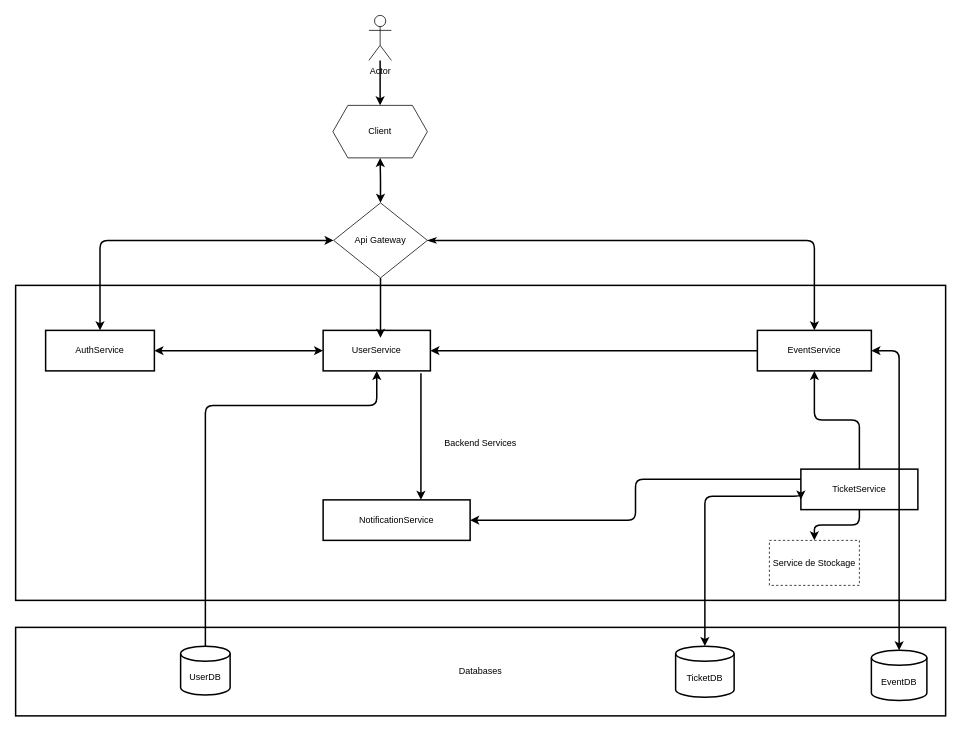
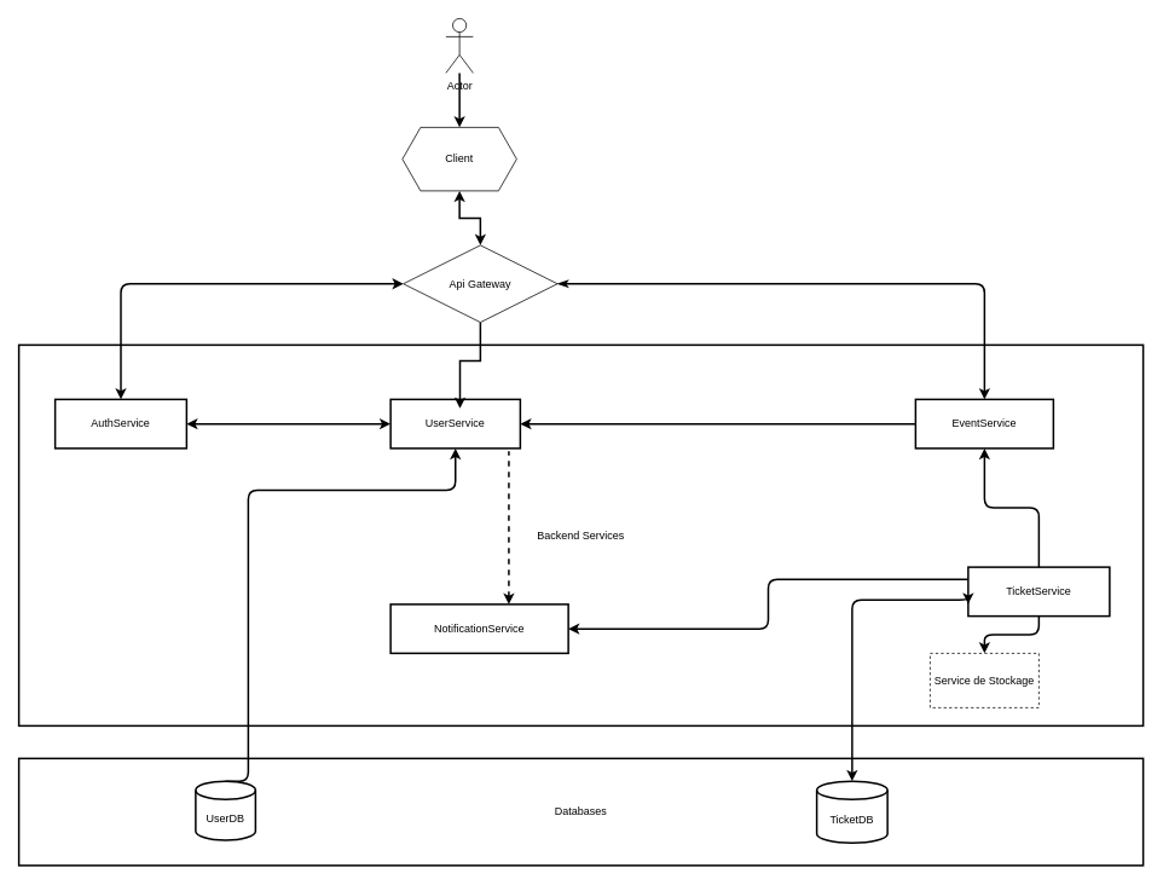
  <mxCell id="0" />
  <mxCell id="1" parent="0" />
  <mxCell id="2" value="Databases" style="whiteSpace=wrap;strokeWidth=2;labelBackgroundColor=none;" parent="1" vertex="1"><mxGeometry x="20" y="836" width="1240" height="118" as="geometry" /></mxCell>
  <mxCell id="3" value="Backend Services" style="whiteSpace=wrap;strokeWidth=2;labelBackgroundColor=none;" parent="1" vertex="1"><mxGeometry x="20" y="380" width="1240" height="420" as="geometry" /></mxCell>
  <mxCell id="4" style="edgeStyle=orthogonalEdgeStyle;rounded=0;orthogonalLoop=1;jettySize=auto;html=1;strokeWidth=2;startArrow=classic;startFill=1;labelBackgroundColor=none;fontColor=default;" edge="1" parent="1" source="5" target="6"><mxGeometry relative="1" as="geometry" /></mxCell>
  <mxCell id="5" value="AuthService" style="whiteSpace=wrap;strokeWidth=2;labelBackgroundColor=none;" parent="1" vertex="1"><mxGeometry x="60" y="440" width="145" height="54" as="geometry" /></mxCell>
  <mxCell id="6" value="UserService" style="whiteSpace=wrap;strokeWidth=2;labelBackgroundColor=none;" parent="1" vertex="1"><mxGeometry x="430" y="440" width="143" height="54" as="geometry" /></mxCell>
  <mxCell id="7" style="edgeStyle=orthogonalEdgeStyle;rounded=0;orthogonalLoop=1;jettySize=auto;html=1;entryX=1;entryY=0.5;entryDx=0;entryDy=0;strokeWidth=2;labelBackgroundColor=none;fontColor=default;" edge="1" parent="1" source="8" target="6"><mxGeometry relative="1" as="geometry" /></mxCell>
  <mxCell id="8" value="EventService" style="whiteSpace=wrap;strokeWidth=2;labelBackgroundColor=none;" parent="1" vertex="1"><mxGeometry x="1009" y="440" width="152" height="54" as="geometry" /></mxCell>
  <mxCell id="9" style="edgeStyle=orthogonalEdgeStyle;rounded=1;orthogonalLoop=1;jettySize=auto;html=1;strokeWidth=2;curved=0;labelBackgroundColor=none;fontColor=default;" edge="1" parent="1" source="12" target="8"><mxGeometry relative="1" as="geometry" /></mxCell>
  <mxCell id="10" style="edgeStyle=orthogonalEdgeStyle;rounded=1;orthogonalLoop=1;jettySize=auto;html=1;entryX=1;entryY=0.5;entryDx=0;entryDy=0;strokeWidth=2;curved=0;exitX=0;exitY=0.25;exitDx=0;exitDy=0;labelBackgroundColor=none;fontColor=default;" edge="1" parent="1" source="12" target="13"><mxGeometry relative="1" as="geometry" /></mxCell>
  <mxCell id="11" style="edgeStyle=orthogonalEdgeStyle;rounded=1;orthogonalLoop=1;jettySize=auto;html=1;entryX=0.5;entryY=0;entryDx=0;entryDy=0;strokeWidth=2;curved=0;labelBackgroundColor=none;fontColor=default;" edge="1" parent="1" source="12" target="27"><mxGeometry relative="1" as="geometry" /></mxCell>
  <mxCell id="12" value="TicketService" style="whiteSpace=wrap;strokeWidth=2;labelBackgroundColor=none;" parent="1" vertex="1"><mxGeometry x="1067" y="625" width="156" height="54" as="geometry" /></mxCell>
  <mxCell id="13" value="NotificationService" style="whiteSpace=wrap;strokeWidth=2;labelBackgroundColor=none;" parent="1" vertex="1"><mxGeometry x="430" y="666" width="196" height="54" as="geometry" /></mxCell>
- <mxCell id="14" value="UserDB" style="shape=cylinder3;boundedLbl=1;backgroundOutline=1;size=10;strokeWidth=2;whiteSpace=wrap;labelBackgroundColor=none;" parent="1" vertex="1"><mxGeometry x="240" y="861" width="66" height="65" as="geometry" /></mxCell>
+ <mxCell id="14" value="UserDB" style="shape=cylinder3;boundedLbl=1;backgroundOutline=1;size=10;strokeWidth=2;whiteSpace=wrap;labelBackgroundColor=none;" parent="1" vertex="1"><mxGeometry x="215" y="861" width="66" height="65" as="geometry" /></mxCell>
  <mxCell id="15" value="TicketDB" style="shape=cylinder3;boundedLbl=1;backgroundOutline=1;size=10;strokeWidth=2;whiteSpace=wrap;labelBackgroundColor=none;" parent="1" vertex="1"><mxGeometry x="900" y="861" width="78" height="68" as="geometry" /></mxCell>
- <mxCell id="16" value="EventDB" style="shape=cylinder3;boundedLbl=1;backgroundOutline=1;size=10;strokeWidth=2;whiteSpace=wrap;labelBackgroundColor=none;" parent="1" vertex="1"><mxGeometry x="1161" y="866.5" width="74" height="67" as="geometry" /></mxCell>
  <mxCell id="17" style="edgeStyle=orthogonalEdgeStyle;rounded=1;orthogonalLoop=1;jettySize=auto;html=1;curved=0;strokeWidth=2;startArrow=classic;startFill=1;labelBackgroundColor=none;fontColor=default;" edge="1" parent="1" source="20" target="5"><mxGeometry relative="1" as="geometry" /></mxCell>
  <mxCell id="18" style="edgeStyle=orthogonalEdgeStyle;rounded=1;orthogonalLoop=1;jettySize=auto;html=1;entryX=0.5;entryY=0;entryDx=0;entryDy=0;curved=0;strokeWidth=2;startArrow=classicThin;startFill=1;labelBackgroundColor=none;fontColor=default;" edge="1" parent="1" source="20" target="8"><mxGeometry relative="1" as="geometry" /></mxCell>
  <mxCell id="19" style="edgeStyle=orthogonalEdgeStyle;rounded=0;orthogonalLoop=1;jettySize=auto;html=1;entryX=0.5;entryY=1;entryDx=0;entryDy=0;strokeWidth=2;startArrow=classic;startFill=1;labelBackgroundColor=none;fontColor=default;" edge="1" parent="1" source="20" target="21"><mxGeometry relative="1" as="geometry" /></mxCell>
- <mxCell id="20" value="Api Gateway" style="rhombus;whiteSpace=wrap;html=1;labelBackgroundColor=none;" vertex="1" parent="1"><mxGeometry x="444" y="270" width="125" height="100" as="geometry" /></mxCell>
+ <mxCell id="20" value="Api Gateway" style="rhombus;whiteSpace=wrap;html=1;labelBackgroundColor=none;" vertex="1" parent="1"><mxGeometry x="444" y="270" width="170" height="85" as="geometry" /></mxCell>
  <mxCell id="21" value="Client" style="shape=hexagon;perimeter=hexagonPerimeter2;whiteSpace=wrap;html=1;fixedSize=1;labelBackgroundColor=none;" vertex="1" parent="1"><mxGeometry x="443" y="140" width="126" height="70" as="geometry" /></mxCell>
  <mxCell id="22" value="" style="edgeStyle=orthogonalEdgeStyle;rounded=0;orthogonalLoop=1;jettySize=auto;html=1;strokeWidth=2;labelBackgroundColor=none;fontColor=default;" edge="1" parent="1" source="23" target="21"><mxGeometry relative="1" as="geometry" /></mxCell>
  <mxCell id="23" value="Actor" style="shape=umlActor;verticalLabelPosition=bottom;verticalAlign=top;html=1;outlineConnect=0;labelBackgroundColor=none;" vertex="1" parent="1"><mxGeometry x="491" y="20" width="30" height="60" as="geometry" /></mxCell>
  <mxCell id="24" style="edgeStyle=orthogonalEdgeStyle;rounded=0;orthogonalLoop=1;jettySize=auto;html=1;entryX=0.535;entryY=0.185;entryDx=0;entryDy=0;entryPerimeter=0;strokeWidth=2;labelBackgroundColor=none;fontColor=default;" edge="1" parent="1" source="20" target="6"><mxGeometry relative="1" as="geometry" /></mxCell>
  <mxCell id="25" style="edgeStyle=orthogonalEdgeStyle;rounded=1;orthogonalLoop=1;jettySize=auto;html=1;strokeWidth=2;startArrow=classic;startFill=1;curved=0;entryX=0.5;entryY=0;entryDx=0;entryDy=0;entryPerimeter=0;labelBackgroundColor=none;fontColor=default;endArrow=none;" edge="1" parent="1" source="6" target="14"><mxGeometry relative="1" as="geometry"><mxPoint x="410" y="867" as="targetPoint" /><Array as="points"><mxPoint x="502" y="540" /><mxPoint x="273" y="540" /></Array></mxGeometry></mxCell>
  <mxCell id="26" style="edgeStyle=orthogonalEdgeStyle;rounded=1;orthogonalLoop=1;jettySize=auto;html=1;entryX=0.5;entryY=0;entryDx=0;entryDy=0;entryPerimeter=0;startArrow=classic;startFill=1;strokeWidth=2;curved=0;exitX=0;exitY=0.75;exitDx=0;exitDy=0;labelBackgroundColor=none;fontColor=default;" edge="1" parent="1" source="12" target="15"><mxGeometry relative="1" as="geometry"><mxPoint x="1000" y="660" as="sourcePoint" /><Array as="points"><mxPoint x="939" y="661" /></Array></mxGeometry></mxCell>
  <mxCell id="27" value="Service de Stockage" style="rounded=0;whiteSpace=wrap;html=1;labelBackgroundColor=none;dashed=1;" vertex="1" parent="1"><mxGeometry x="1025" y="720" width="120" height="60" as="geometry" /></mxCell>
- <mxCell id="28" style="edgeStyle=orthogonalEdgeStyle;rounded=1;orthogonalLoop=1;jettySize=auto;html=1;entryX=0.912;entryY=1.061;entryDx=0;entryDy=0;entryPerimeter=0;endArrow=none;startFill=1;startArrow=classic;strokeWidth=2;curved=0;labelBackgroundColor=none;fontColor=default;" edge="1" parent="1" source="13" target="6"><mxGeometry relative="1" as="geometry"><Array as="points"><mxPoint x="560" y="617" /></Array></mxGeometry></mxCell>
- <mxCell id="29" style="edgeStyle=orthogonalEdgeStyle;rounded=1;orthogonalLoop=1;jettySize=auto;html=1;entryX=0.5;entryY=0;entryDx=0;entryDy=0;entryPerimeter=0;startArrow=classic;startFill=1;curved=0;strokeWidth=2;labelBackgroundColor=none;fontColor=default;" edge="1" parent="1" source="8" target="16"><mxGeometry relative="1" as="geometry"><Array as="points"><mxPoint x="1198" y="467" /></Array></mxGeometry></mxCell>
+ <mxCell id="28" style="edgeStyle=orthogonalEdgeStyle;rounded=1;orthogonalLoop=1;jettySize=auto;html=1;entryX=0.912;entryY=1.061;entryDx=0;entryDy=0;entryPerimeter=0;endArrow=none;startFill=1;startArrow=classic;strokeWidth=2;curved=0;labelBackgroundColor=none;fontColor=default;dashed=1;" edge="1" parent="1" source="13" target="6"><mxGeometry relative="1" as="geometry"><Array as="points"><mxPoint x="560" y="617" /></Array></mxGeometry></mxCell>
